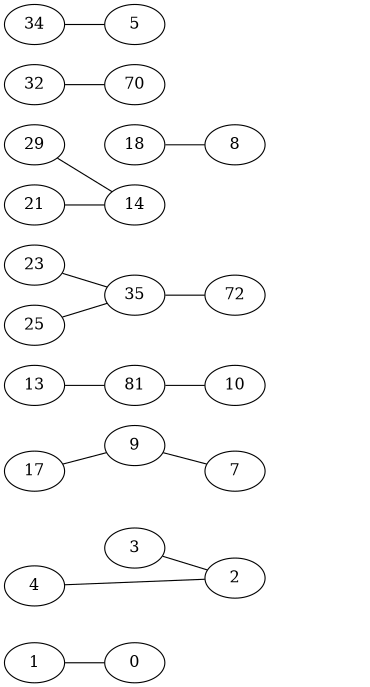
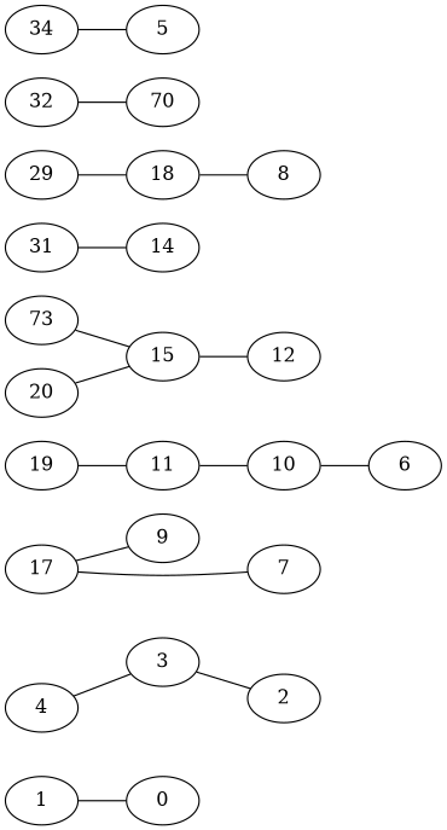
  graph {
    rankdir=LR
    1
    0
    3
    2
    4
    9
    7
    10
-   11 [label=81]
-   13
-   15 [label=35]
-   12 [label=72]
+   6
+   11
+   13 [label=19]
+   15
+   12
    17
    18
    8
-   21
+   21 [label=31]
    14
    n19 [label=32]
    n20 [label=70]
-   23
+   23 [label=73]
    n22 [label=34]
    5
-   25
+   25 [label=20]
    29
    1 -- 0
    3 -- 2
-   4 -- 2
-   9 -- 7
+   4 -- 3
+   17 -- 7
+   10 -- 6
    11 -- 10
    13 -- 11
    15 -- 12
    17 -- 9
    18 -- 8
    21 -- 14
    n19 -- n20
    23 -- 15
    n22 -- 5
    25 -- 15
-   29 -- 14
+   29 -- 18
  }
